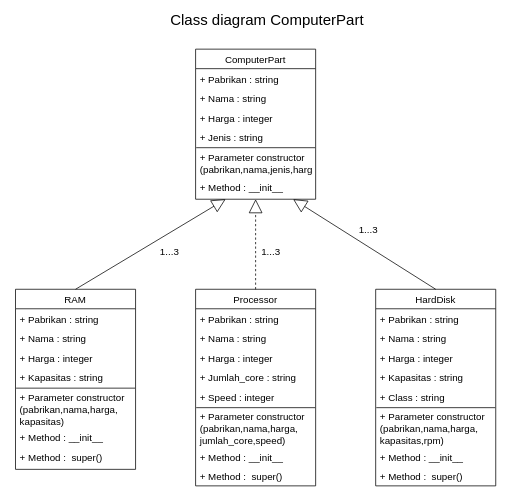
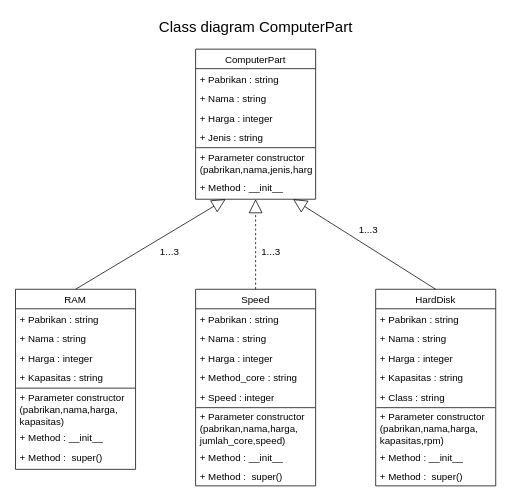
  <mxCell id="0" />
  <mxCell id="1" parent="0" />
  <mxCell id="2" value="ComputerPart" style="swimlane;fontStyle=0;align=center;verticalAlign=top;childLayout=stackLayout;horizontal=1;startSize=26;horizontalStack=0;resizeParent=1;resizeLast=0;collapsible=1;marginBottom=0;rounded=0;shadow=0;strokeWidth=1;fontSize=13;" parent="1" vertex="1"><mxGeometry x="260" y="65" width="160" height="200" as="geometry"><mxRectangle x="230" y="140" width="160" height="26" as="alternateBounds" /></mxGeometry></mxCell>
  <mxCell id="3" value="+ Pabrikan : string" style="text;align=left;verticalAlign=top;spacingLeft=4;spacingRight=4;overflow=hidden;rotatable=0;points=[[0,0.5],[1,0.5]];portConstraint=eastwest;fontSize=13;" parent="2" vertex="1"><mxGeometry y="26" width="160" height="26" as="geometry" /></mxCell>
  <mxCell id="4" value="+ Nama : string" style="text;align=left;verticalAlign=top;spacingLeft=4;spacingRight=4;overflow=hidden;rotatable=0;points=[[0,0.5],[1,0.5]];portConstraint=eastwest;rounded=0;shadow=0;html=0;fontSize=13;" parent="2" vertex="1"><mxGeometry y="52" width="160" height="26" as="geometry" /></mxCell>
  <mxCell id="5" value="+ Harga : integer" style="text;align=left;verticalAlign=top;spacingLeft=4;spacingRight=4;overflow=hidden;rotatable=0;points=[[0,0.5],[1,0.5]];portConstraint=eastwest;rounded=0;shadow=0;html=0;fontSize=13;" parent="2" vertex="1"><mxGeometry y="78" width="160" height="26" as="geometry" /></mxCell>
  <mxCell id="6" value="+ Jenis : string" style="text;align=left;verticalAlign=top;spacingLeft=4;spacingRight=4;overflow=hidden;rotatable=0;points=[[0,0.5],[1,0.5]];portConstraint=eastwest;rounded=0;shadow=0;html=0;fontSize=13;" vertex="1" parent="2"><mxGeometry y="104" width="160" height="26" as="geometry" /></mxCell>
  <mxCell id="7" value="+ Parameter constructor&#10;(pabrikan,nama,jenis,harga)" style="text;align=left;verticalAlign=top;spacingLeft=4;spacingRight=4;overflow=hidden;rotatable=0;points=[[0,0.5],[1,0.5]];portConstraint=eastwest;rounded=0;shadow=0;html=0;fontSize=13;" vertex="1" parent="2"><mxGeometry y="130" width="160" height="40" as="geometry" /></mxCell>
  <mxCell id="8" value="" style="endArrow=none;html=1;rounded=0;exitX=0.005;exitY=0.033;exitDx=0;exitDy=0;exitPerimeter=0;entryX=0.996;entryY=0.033;entryDx=0;entryDy=0;entryPerimeter=0;fontSize=13;" edge="1" parent="2" source="7" target="7"><mxGeometry width="50" height="50" relative="1" as="geometry"><mxPoint x="20" y="180" as="sourcePoint" /><mxPoint x="70" y="130" as="targetPoint" /></mxGeometry></mxCell>
  <mxCell id="9" value="+ Method : __init__" style="text;align=left;verticalAlign=top;spacingLeft=4;spacingRight=4;overflow=hidden;rotatable=0;points=[[0,0.5],[1,0.5]];portConstraint=eastwest;rounded=0;shadow=0;html=0;fontSize=13;" vertex="1" parent="2"><mxGeometry y="170" width="160" height="26" as="geometry" /></mxCell>
- <mxCell id="10" value="Class diagram ComputerPart&lt;br style=&quot;font-size: 20px;&quot;&gt;" style="text;html=1;align=center;verticalAlign=middle;resizable=0;points=[];autosize=1;strokeColor=none;fillColor=none;fontSize=20;" vertex="1" parent="1"><mxGeometry x="220" y="10" width="270" height="30" as="geometry" /></mxCell>
- <mxCell id="11" value="Processor" style="swimlane;fontStyle=0;align=center;verticalAlign=top;childLayout=stackLayout;horizontal=1;startSize=26;horizontalStack=0;resizeParent=1;resizeLast=0;collapsible=1;marginBottom=0;rounded=0;shadow=0;strokeWidth=1;fontSize=13;" vertex="1" parent="1"><mxGeometry x="260" y="385" width="160" height="262" as="geometry"><mxRectangle x="230" y="140" width="160" height="26" as="alternateBounds" /></mxGeometry></mxCell>
+ <mxCell id="10" value="Class diagram ComputerPart&lt;br style=&quot;font-size: 20px;&quot;&gt;" style="text;html=1;align=center;verticalAlign=middle;resizable=0;points=[];autosize=1;strokeColor=none;fillColor=none;fontSize=20;" vertex="1" parent="1"><mxGeometry x="205" y="20" width="270" height="30" as="geometry" /></mxCell>
+ <mxCell id="11" value="Speed" style="swimlane;fontStyle=0;align=center;verticalAlign=top;childLayout=stackLayout;horizontal=1;startSize=26;horizontalStack=0;resizeParent=1;resizeLast=0;collapsible=1;marginBottom=0;rounded=0;shadow=0;strokeWidth=1;fontSize=13;" vertex="1" parent="1"><mxGeometry x="260" y="385" width="160" height="262" as="geometry"><mxRectangle x="230" y="140" width="160" height="26" as="alternateBounds" /></mxGeometry></mxCell>
  <mxCell id="12" value="+ Pabrikan : string" style="text;align=left;verticalAlign=top;spacingLeft=4;spacingRight=4;overflow=hidden;rotatable=0;points=[[0,0.5],[1,0.5]];portConstraint=eastwest;fontSize=13;" vertex="1" parent="11"><mxGeometry y="26" width="160" height="26" as="geometry" /></mxCell>
  <mxCell id="13" value="+ Nama : string" style="text;align=left;verticalAlign=top;spacingLeft=4;spacingRight=4;overflow=hidden;rotatable=0;points=[[0,0.5],[1,0.5]];portConstraint=eastwest;rounded=0;shadow=0;html=0;fontSize=13;" vertex="1" parent="11"><mxGeometry y="52" width="160" height="26" as="geometry" /></mxCell>
  <mxCell id="14" value="+ Harga : integer" style="text;align=left;verticalAlign=top;spacingLeft=4;spacingRight=4;overflow=hidden;rotatable=0;points=[[0,0.5],[1,0.5]];portConstraint=eastwest;rounded=0;shadow=0;html=0;fontSize=13;" vertex="1" parent="11"><mxGeometry y="78" width="160" height="26" as="geometry" /></mxCell>
- <mxCell id="15" value="+ Jumlah_core : string" style="text;align=left;verticalAlign=top;spacingLeft=4;spacingRight=4;overflow=hidden;rotatable=0;points=[[0,0.5],[1,0.5]];portConstraint=eastwest;rounded=0;shadow=0;html=0;fontSize=13;" vertex="1" parent="11"><mxGeometry y="104" width="160" height="26" as="geometry" /></mxCell>
+ <mxCell id="15" value="+ Method_core : string" style="text;align=left;verticalAlign=top;spacingLeft=4;spacingRight=4;overflow=hidden;rotatable=0;points=[[0,0.5],[1,0.5]];portConstraint=eastwest;rounded=0;shadow=0;html=0;fontSize=13;" vertex="1" parent="11"><mxGeometry y="104" width="160" height="26" as="geometry" /></mxCell>
  <mxCell id="16" value="+ Speed : integer" style="text;align=left;verticalAlign=top;spacingLeft=4;spacingRight=4;overflow=hidden;rotatable=0;points=[[0,0.5],[1,0.5]];portConstraint=eastwest;rounded=0;shadow=0;html=0;fontSize=13;" vertex="1" parent="11"><mxGeometry y="130" width="160" height="26" as="geometry" /></mxCell>
  <mxCell id="17" value="" style="endArrow=none;html=1;rounded=0;exitX=0.005;exitY=0.033;exitDx=0;exitDy=0;exitPerimeter=0;entryX=0.996;entryY=0.033;entryDx=0;entryDy=0;entryPerimeter=0;fontSize=13;" edge="1" parent="11" source="18" target="18"><mxGeometry width="50" height="50" relative="1" as="geometry"><mxPoint x="20" y="180" as="sourcePoint" /><mxPoint x="70" y="130" as="targetPoint" /></mxGeometry></mxCell>
  <mxCell id="18" value="+ Parameter constructor&#10;(pabrikan,nama,harga,&#10;jumlah_core,speed)" style="text;align=left;verticalAlign=top;spacingLeft=4;spacingRight=4;overflow=hidden;rotatable=0;points=[[0,0.5],[1,0.5]];portConstraint=eastwest;rounded=0;shadow=0;html=0;fontSize=13;" vertex="1" parent="11"><mxGeometry y="156" width="160" height="54" as="geometry" /></mxCell>
  <mxCell id="19" value="+ Method : __init__" style="text;align=left;verticalAlign=top;spacingLeft=4;spacingRight=4;overflow=hidden;rotatable=0;points=[[0,0.5],[1,0.5]];portConstraint=eastwest;rounded=0;shadow=0;html=0;fontSize=13;" vertex="1" parent="11"><mxGeometry y="210" width="160" height="26" as="geometry" /></mxCell>
  <mxCell id="20" value="+ Method :  super()" style="text;align=left;verticalAlign=top;spacingLeft=4;spacingRight=4;overflow=hidden;rotatable=0;points=[[0,0.5],[1,0.5]];portConstraint=eastwest;rounded=0;shadow=0;html=0;fontSize=13;" vertex="1" parent="11"><mxGeometry y="236" width="160" height="26" as="geometry" /></mxCell>
  <mxCell id="21" value="RAM" style="swimlane;fontStyle=0;align=center;verticalAlign=top;childLayout=stackLayout;horizontal=1;startSize=26;horizontalStack=0;resizeParent=1;resizeLast=0;collapsible=1;marginBottom=0;rounded=0;shadow=0;strokeWidth=1;fontSize=13;" vertex="1" parent="1"><mxGeometry x="20" y="385" width="160" height="240" as="geometry"><mxRectangle x="230" y="140" width="160" height="26" as="alternateBounds" /></mxGeometry></mxCell>
  <mxCell id="22" value="+ Pabrikan : string" style="text;align=left;verticalAlign=top;spacingLeft=4;spacingRight=4;overflow=hidden;rotatable=0;points=[[0,0.5],[1,0.5]];portConstraint=eastwest;fontSize=13;" vertex="1" parent="21"><mxGeometry y="26" width="160" height="26" as="geometry" /></mxCell>
  <mxCell id="23" value="+ Nama : string" style="text;align=left;verticalAlign=top;spacingLeft=4;spacingRight=4;overflow=hidden;rotatable=0;points=[[0,0.5],[1,0.5]];portConstraint=eastwest;rounded=0;shadow=0;html=0;fontSize=13;" vertex="1" parent="21"><mxGeometry y="52" width="160" height="26" as="geometry" /></mxCell>
  <mxCell id="24" value="+ Harga : integer" style="text;align=left;verticalAlign=top;spacingLeft=4;spacingRight=4;overflow=hidden;rotatable=0;points=[[0,0.5],[1,0.5]];portConstraint=eastwest;rounded=0;shadow=0;html=0;fontSize=13;" vertex="1" parent="21"><mxGeometry y="78" width="160" height="26" as="geometry" /></mxCell>
  <mxCell id="25" value="+ Kapasitas : string" style="text;align=left;verticalAlign=top;spacingLeft=4;spacingRight=4;overflow=hidden;rotatable=0;points=[[0,0.5],[1,0.5]];portConstraint=eastwest;rounded=0;shadow=0;html=0;fontSize=13;" vertex="1" parent="21"><mxGeometry y="104" width="160" height="26" as="geometry" /></mxCell>
  <mxCell id="26" value="" style="endArrow=none;html=1;rounded=0;exitX=0.005;exitY=0.033;exitDx=0;exitDy=0;exitPerimeter=0;entryX=0.996;entryY=0.033;entryDx=0;entryDy=0;entryPerimeter=0;fontSize=13;" edge="1" parent="21" source="27" target="27"><mxGeometry width="50" height="50" relative="1" as="geometry"><mxPoint x="20" y="180" as="sourcePoint" /><mxPoint x="70" y="130" as="targetPoint" /></mxGeometry></mxCell>
  <mxCell id="27" value="+ Parameter constructor&#10;(pabrikan,nama,harga,&#10;kapasitas)" style="text;align=left;verticalAlign=top;spacingLeft=4;spacingRight=4;overflow=hidden;rotatable=0;points=[[0,0.5],[1,0.5]];portConstraint=eastwest;rounded=0;shadow=0;html=0;fontSize=13;" vertex="1" parent="21"><mxGeometry y="130" width="160" height="54" as="geometry" /></mxCell>
  <mxCell id="28" value="+ Method : __init__" style="text;align=left;verticalAlign=top;spacingLeft=4;spacingRight=4;overflow=hidden;rotatable=0;points=[[0,0.5],[1,0.5]];portConstraint=eastwest;rounded=0;shadow=0;html=0;fontSize=13;" vertex="1" parent="21"><mxGeometry y="184" width="160" height="26" as="geometry" /></mxCell>
  <mxCell id="29" value="+ Method :  super()" style="text;align=left;verticalAlign=top;spacingLeft=4;spacingRight=4;overflow=hidden;rotatable=0;points=[[0,0.5],[1,0.5]];portConstraint=eastwest;rounded=0;shadow=0;html=0;fontSize=13;" vertex="1" parent="21"><mxGeometry y="210" width="160" height="26" as="geometry" /></mxCell>
  <mxCell id="30" value="HardDisk" style="swimlane;fontStyle=0;align=center;verticalAlign=top;childLayout=stackLayout;horizontal=1;startSize=26;horizontalStack=0;resizeParent=1;resizeLast=0;collapsible=1;marginBottom=0;rounded=0;shadow=0;strokeWidth=1;fontSize=13;" vertex="1" parent="1"><mxGeometry x="500" y="385" width="160" height="262" as="geometry"><mxRectangle x="230" y="140" width="160" height="26" as="alternateBounds" /></mxGeometry></mxCell>
  <mxCell id="31" value="+ Pabrikan : string" style="text;align=left;verticalAlign=top;spacingLeft=4;spacingRight=4;overflow=hidden;rotatable=0;points=[[0,0.5],[1,0.5]];portConstraint=eastwest;fontSize=13;" vertex="1" parent="30"><mxGeometry y="26" width="160" height="26" as="geometry" /></mxCell>
  <mxCell id="32" value="+ Nama : string" style="text;align=left;verticalAlign=top;spacingLeft=4;spacingRight=4;overflow=hidden;rotatable=0;points=[[0,0.5],[1,0.5]];portConstraint=eastwest;rounded=0;shadow=0;html=0;fontSize=13;" vertex="1" parent="30"><mxGeometry y="52" width="160" height="26" as="geometry" /></mxCell>
  <mxCell id="33" value="+ Harga : integer" style="text;align=left;verticalAlign=top;spacingLeft=4;spacingRight=4;overflow=hidden;rotatable=0;points=[[0,0.5],[1,0.5]];portConstraint=eastwest;rounded=0;shadow=0;html=0;fontSize=13;" vertex="1" parent="30"><mxGeometry y="78" width="160" height="26" as="geometry" /></mxCell>
  <mxCell id="34" value="+ Kapasitas : string" style="text;align=left;verticalAlign=top;spacingLeft=4;spacingRight=4;overflow=hidden;rotatable=0;points=[[0,0.5],[1,0.5]];portConstraint=eastwest;rounded=0;shadow=0;html=0;fontSize=13;" vertex="1" parent="30"><mxGeometry y="104" width="160" height="26" as="geometry" /></mxCell>
  <mxCell id="35" value="+ Class : string" style="text;align=left;verticalAlign=top;spacingLeft=4;spacingRight=4;overflow=hidden;rotatable=0;points=[[0,0.5],[1,0.5]];portConstraint=eastwest;rounded=0;shadow=0;html=0;fontSize=13;" vertex="1" parent="30"><mxGeometry y="130" width="160" height="26" as="geometry" /></mxCell>
  <mxCell id="36" value="" style="endArrow=none;html=1;rounded=0;exitX=0.005;exitY=0.033;exitDx=0;exitDy=0;exitPerimeter=0;entryX=0.996;entryY=0.033;entryDx=0;entryDy=0;entryPerimeter=0;fontSize=13;" edge="1" parent="30" source="37" target="37"><mxGeometry width="50" height="50" relative="1" as="geometry"><mxPoint x="20" y="180" as="sourcePoint" /><mxPoint x="70" y="130" as="targetPoint" /></mxGeometry></mxCell>
  <mxCell id="37" value="+ Parameter constructor&#10;(pabrikan,nama,harga,&#10;kapasitas,rpm)" style="text;align=left;verticalAlign=top;spacingLeft=4;spacingRight=4;overflow=hidden;rotatable=0;points=[[0,0.5],[1,0.5]];portConstraint=eastwest;rounded=0;shadow=0;html=0;fontSize=13;" vertex="1" parent="30"><mxGeometry y="156" width="160" height="54" as="geometry" /></mxCell>
  <mxCell id="38" value="+ Method : __init__" style="text;align=left;verticalAlign=top;spacingLeft=4;spacingRight=4;overflow=hidden;rotatable=0;points=[[0,0.5],[1,0.5]];portConstraint=eastwest;rounded=0;shadow=0;html=0;fontSize=13;" vertex="1" parent="30"><mxGeometry y="210" width="160" height="26" as="geometry" /></mxCell>
  <mxCell id="39" value="+ Method :  super()" style="text;align=left;verticalAlign=top;spacingLeft=4;spacingRight=4;overflow=hidden;rotatable=0;points=[[0,0.5],[1,0.5]];portConstraint=eastwest;rounded=0;shadow=0;html=0;fontSize=13;" vertex="1" parent="30"><mxGeometry y="236" width="160" height="26" as="geometry" /></mxCell>
  <mxCell id="40" value="" style="endArrow=block;endSize=16;endFill=0;html=1;rounded=0;fontSize=13;exitX=0.5;exitY=0;exitDx=0;exitDy=0;entryX=0.25;entryY=1;entryDx=0;entryDy=0;" edge="1" parent="1" source="21" target="2"><mxGeometry width="160" relative="1" as="geometry"><mxPoint x="390" y="315" as="sourcePoint" /><mxPoint x="550" y="315" as="targetPoint" /></mxGeometry></mxCell>
  <mxCell id="41" value="" style="endArrow=block;endSize=16;endFill=0;html=1;rounded=0;fontSize=13;exitX=0.5;exitY=0;exitDx=0;exitDy=0;entryX=0.5;entryY=1;entryDx=0;entryDy=0;dashed=1;" edge="1" parent="1" source="11" target="2"><mxGeometry width="160" relative="1" as="geometry"><mxPoint x="110" y="395" as="sourcePoint" /><mxPoint x="310" y="275" as="targetPoint" /></mxGeometry></mxCell>
  <mxCell id="42" value="" style="endArrow=block;endSize=16;endFill=0;html=1;rounded=0;fontSize=13;exitX=0.5;exitY=0;exitDx=0;exitDy=0;" edge="1" parent="1" source="30"><mxGeometry width="160" relative="1" as="geometry"><mxPoint x="120" y="405" as="sourcePoint" /><mxPoint x="390" y="265" as="targetPoint" /></mxGeometry></mxCell>
  <mxCell id="43" value="1...3" style="text;html=1;align=center;verticalAlign=middle;resizable=0;points=[];autosize=1;strokeColor=none;fillColor=none;fontSize=13;" vertex="1" parent="1"><mxGeometry x="470" y="295" width="40" height="20" as="geometry" /></mxCell>
  <mxCell id="44" value="1...3" style="text;html=1;align=center;verticalAlign=middle;resizable=0;points=[];autosize=1;strokeColor=none;fillColor=none;fontSize=13;" vertex="1" parent="1"><mxGeometry x="340" y="325" width="40" height="20" as="geometry" /></mxCell>
  <mxCell id="45" value="1...3" style="text;html=1;align=center;verticalAlign=middle;resizable=0;points=[];autosize=1;strokeColor=none;fillColor=none;fontSize=13;" vertex="1" parent="1"><mxGeometry x="205" y="325" width="40" height="20" as="geometry" /></mxCell>
